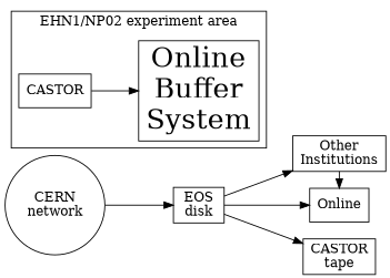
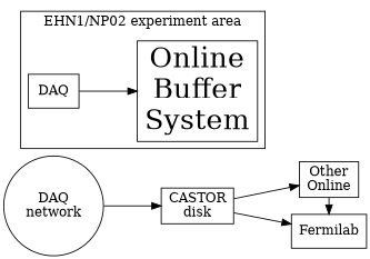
  digraph {
    rankdir=LR
    node [shape=box]
-   n1 [label=Online]
-   n2 [label="Other\nInstitutions"]
-   n3 [label=CASTOR]
+   n1 [label=Fermilab]
+   n2 [label="Other\nOnline"]
+   n3 [label=DAQ]
    n4 [fontsize=30 label="Online\nBuffer\nSystem"]
-   n5 [label="CERN\nnetwork" shape=circle]
-   n6 [label="EOS\ndisk"]
-   n7 [label="CASTOR\ntape"]
+   n5 [label="DAQ\nnetwork" shape=circle]
+   n6 [label="CASTOR\ndisk"]
    subgraph sub_1 {
      rank=same
      n1
      n2
    }
    subgraph cluster_2 {
      label="EHN1/NP02 experiment area"
      n3
      n4
    }
    n2 -> n1
    n3 -> n4
    n5 -> n6
    n6 -> n1
    n6 -> n2
-   n6 -> n7
  }
